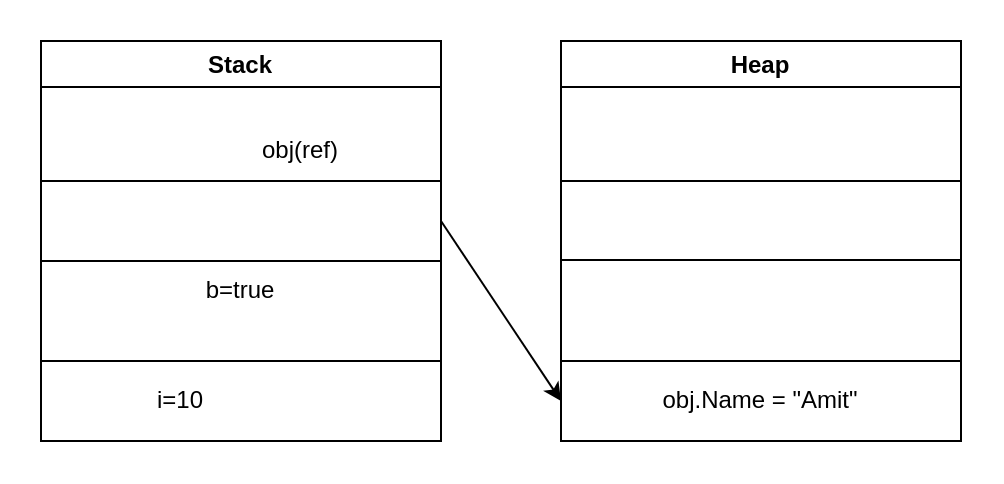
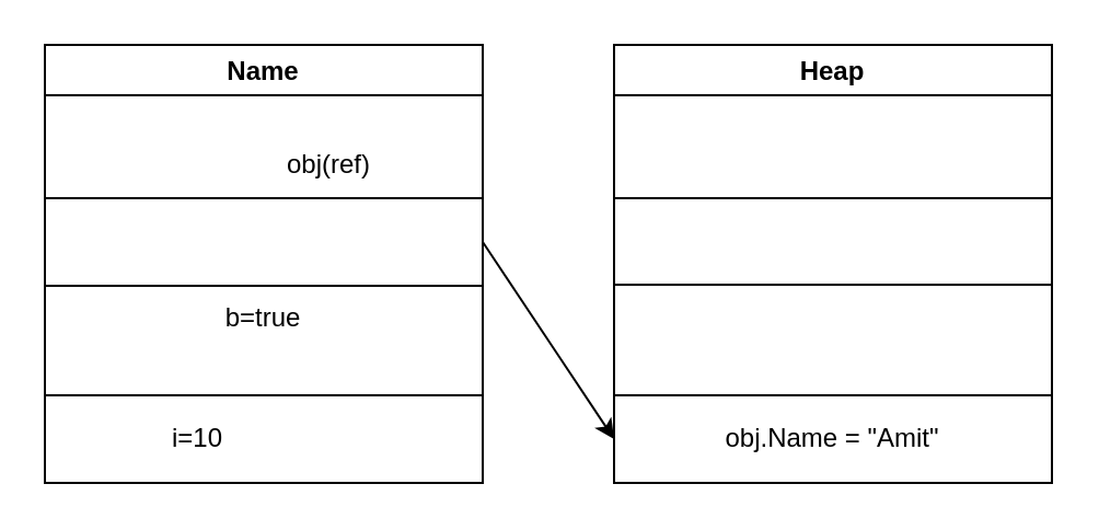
  <mxCell id="0" />
  <mxCell id="1" parent="0" />
- <mxCell id="2" value="Stack" style="swimlane;" vertex="1" parent="1"><mxGeometry x="20" y="20" width="200" height="200" as="geometry"><mxRectangle x="140" y="110" width="90" height="23" as="alternateBounds" /></mxGeometry></mxCell>
+ <mxCell id="2" value="Name" style="swimlane;" vertex="1" parent="1"><mxGeometry x="20" y="20" width="200" height="200" as="geometry"><mxRectangle x="140" y="110" width="90" height="23" as="alternateBounds" /></mxGeometry></mxCell>
  <mxCell id="3" style="edgeStyle=orthogonalEdgeStyle;rounded=0;orthogonalLoop=1;jettySize=auto;html=1;exitX=0;exitY=0.75;exitDx=0;exitDy=0;entryX=1;entryY=0.75;entryDx=0;entryDy=0;endArrow=none;endFill=0;" edge="1" parent="2"><mxGeometry relative="1" as="geometry"><mxPoint y="110" as="sourcePoint" /><mxPoint x="200" y="110" as="targetPoint" /><Array as="points"><mxPoint x="120" y="110" /><mxPoint x="120" y="110" /></Array></mxGeometry></mxCell>
  <mxCell id="4" style="edgeStyle=orthogonalEdgeStyle;rounded=0;orthogonalLoop=1;jettySize=auto;html=1;exitX=0;exitY=0.75;exitDx=0;exitDy=0;entryX=1;entryY=0.75;entryDx=0;entryDy=0;endArrow=none;endFill=0;" edge="1" parent="2"><mxGeometry relative="1" as="geometry"><mxPoint y="70" as="sourcePoint" /><mxPoint x="200" y="70" as="targetPoint" /><Array as="points"><mxPoint x="120" y="70" /><mxPoint x="120" y="70" /></Array></mxGeometry></mxCell>
  <mxCell id="5" style="edgeStyle=orthogonalEdgeStyle;rounded=0;orthogonalLoop=1;jettySize=auto;html=1;exitX=0;exitY=0.75;exitDx=0;exitDy=0;entryX=1;entryY=0.75;entryDx=0;entryDy=0;endArrow=none;endFill=0;" edge="1" parent="2"><mxGeometry relative="1" as="geometry"><mxPoint y="160" as="sourcePoint" /><mxPoint x="200" y="160" as="targetPoint" /><Array as="points"><mxPoint x="120" y="160" /><mxPoint x="120" y="160" /></Array></mxGeometry></mxCell>
  <mxCell id="6" value="i=10" style="text;html=1;strokeColor=none;fillColor=none;align=center;verticalAlign=middle;whiteSpace=wrap;rounded=0;" vertex="1" parent="2"><mxGeometry x="50" y="170" width="40" height="20" as="geometry" /></mxCell>
  <mxCell id="7" value="b=true" style="text;html=1;strokeColor=none;fillColor=none;align=center;verticalAlign=middle;whiteSpace=wrap;rounded=0;" vertex="1" parent="2"><mxGeometry x="80" y="115" width="40" height="20" as="geometry" /></mxCell>
  <mxCell id="8" value="obj(ref)" style="text;html=1;strokeColor=none;fillColor=none;align=center;verticalAlign=middle;whiteSpace=wrap;rounded=0;" vertex="1" parent="2"><mxGeometry x="110" y="45" width="40" height="20" as="geometry" /></mxCell>
  <mxCell id="9" value="Heap" style="swimlane;" vertex="1" parent="1"><mxGeometry x="280" y="20" width="200" height="200" as="geometry"><mxRectangle x="140" y="110" width="90" height="23" as="alternateBounds" /></mxGeometry></mxCell>
  <mxCell id="10" style="edgeStyle=orthogonalEdgeStyle;rounded=0;orthogonalLoop=1;jettySize=auto;html=1;exitX=0;exitY=0.75;exitDx=0;exitDy=0;entryX=1;entryY=0.75;entryDx=0;entryDy=0;endArrow=none;endFill=0;" edge="1" parent="9"><mxGeometry relative="1" as="geometry"><mxPoint y="109.5" as="sourcePoint" /><mxPoint x="200" y="109.5" as="targetPoint" /><Array as="points"><mxPoint x="120" y="109.5" /><mxPoint x="120" y="109.5" /></Array></mxGeometry></mxCell>
  <mxCell id="11" style="edgeStyle=orthogonalEdgeStyle;rounded=0;orthogonalLoop=1;jettySize=auto;html=1;exitX=0;exitY=0.75;exitDx=0;exitDy=0;entryX=1;entryY=0.75;entryDx=0;entryDy=0;endArrow=none;endFill=0;" edge="1" parent="9"><mxGeometry relative="1" as="geometry"><mxPoint y="70" as="sourcePoint" /><mxPoint x="200" y="70" as="targetPoint" /><Array as="points"><mxPoint x="120" y="70" /><mxPoint x="120" y="70" /></Array></mxGeometry></mxCell>
  <mxCell id="12" style="edgeStyle=orthogonalEdgeStyle;rounded=0;orthogonalLoop=1;jettySize=auto;html=1;exitX=0;exitY=0.75;exitDx=0;exitDy=0;entryX=1;entryY=0.75;entryDx=0;entryDy=0;endArrow=none;endFill=0;" edge="1" parent="9"><mxGeometry relative="1" as="geometry"><mxPoint y="160" as="sourcePoint" /><mxPoint x="200" y="160" as="targetPoint" /><Array as="points"><mxPoint x="120" y="160" /><mxPoint x="120" y="160" /></Array></mxGeometry></mxCell>
  <mxCell id="13" value="obj.Name = &quot;Amit&quot;" style="text;html=1;strokeColor=none;fillColor=none;align=center;verticalAlign=middle;whiteSpace=wrap;rounded=0;" vertex="1" parent="9"><mxGeometry x="45" y="170" width="110" height="20" as="geometry" /></mxCell>
  <mxCell id="14" value="" style="endArrow=classic;html=1;" edge="1" parent="1"><mxGeometry width="50" height="50" relative="1" as="geometry"><mxPoint x="220" y="110" as="sourcePoint" /><mxPoint x="280" y="200" as="targetPoint" /></mxGeometry></mxCell>
